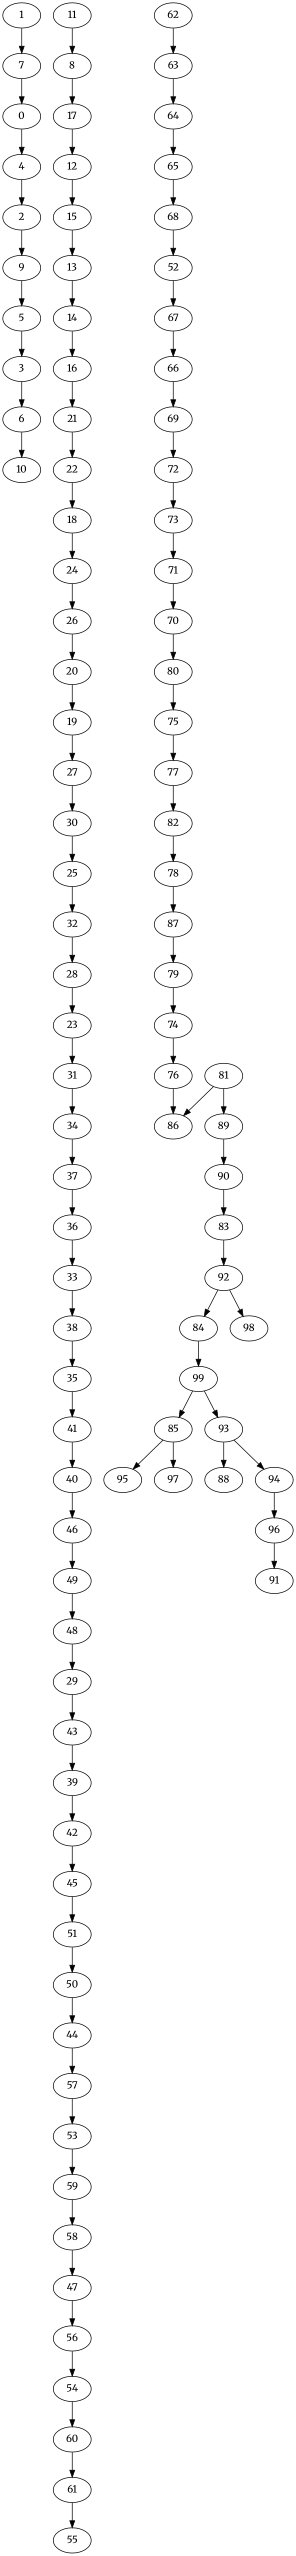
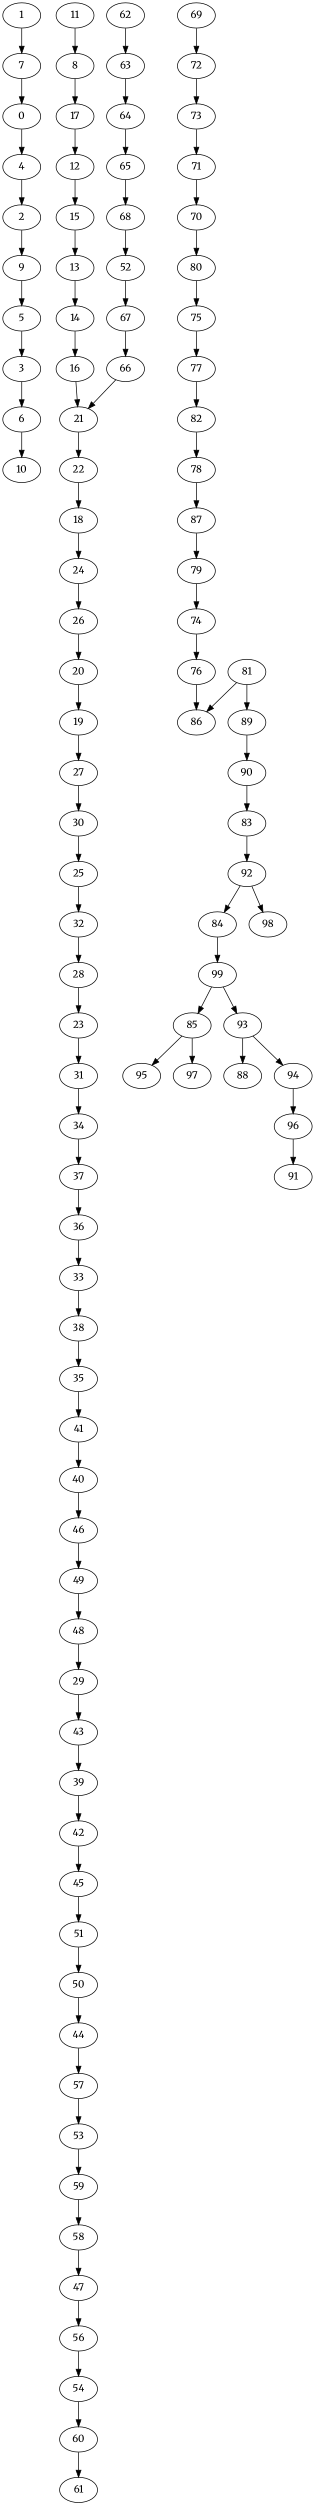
  digraph {
    fontname=Merriweather
    node [fontname=Merriweather]
    edge [fontname=Merriweather]
    1
    7
    0
    4
    2
    9
    5
    3
    6
    10
    11
    8
    17
    12
    15
    13
    14
    16
    21
    22
    18
    24
    26
    20
    19
    27
    30
    25
    32
    28
    23
    31
    34
    37
    36
    33
    38
    35
    41
    40
    46
    49
    48
    29
    43
    39
    42
    45
    51
    50
    44
    57
    53
    59
    58
    47
    56
    54
    60
    61
-   55
    62
    63
    64
    65
    68
    52
    67
    66
    69
    72
    73
    71
    70
    80
    75
    77
    82
    78
    87
    79
    74
    76
    86
    81
    89
    90
    83
    92
    84
    98
    99
    85
    93
    95
    97
    88
    94
    96
    91
    1 -> 7
    7 -> 0
    0 -> 4
    4 -> 2
    2 -> 9
    9 -> 5
    5 -> 3
    3 -> 6
    6 -> 10
    11 -> 8
    8 -> 17
    17 -> 12
    12 -> 15
    15 -> 13
    13 -> 14
    14 -> 16
    16 -> 21
    21 -> 22
    22 -> 18
    18 -> 24
    24 -> 26
    26 -> 20
    20 -> 19
    19 -> 27
    27 -> 30
    30 -> 25
    25 -> 32
    32 -> 28
    28 -> 23
    23 -> 31
    31 -> 34
    34 -> 37
    37 -> 36
    36 -> 33
    33 -> 38
    38 -> 35
    35 -> 41
    41 -> 40
    40 -> 46
    46 -> 49
    49 -> 48
    48 -> 29
    29 -> 43
    43 -> 39
    39 -> 42
    42 -> 45
    45 -> 51
    51 -> 50
    50 -> 44
    44 -> 57
    57 -> 53
    53 -> 59
    59 -> 58
    58 -> 47
    47 -> 56
    56 -> 54
    54 -> 60
    60 -> 61
-   61 -> 55
    62 -> 63
    63 -> 64
    64 -> 65
    65 -> 68
    68 -> 52
    52 -> 67
    67 -> 66
-   66 -> 69
+   66 -> 21
    69 -> 72
    72 -> 73
    73 -> 71
    71 -> 70
    70 -> 80
    80 -> 75
    75 -> 77
    77 -> 82
    82 -> 78
    78 -> 87
    87 -> 79
    79 -> 74
    74 -> 76
    76 -> 86
    81 -> 86
    81 -> 89
    89 -> 90
    90 -> 83
    83 -> 92
    92 -> 84
    92 -> 98
    84 -> 99
    99 -> 85
    99 -> 93
    85 -> 95
    85 -> 97
    93 -> 88
    93 -> 94
    94 -> 96
    96 -> 91
  }
